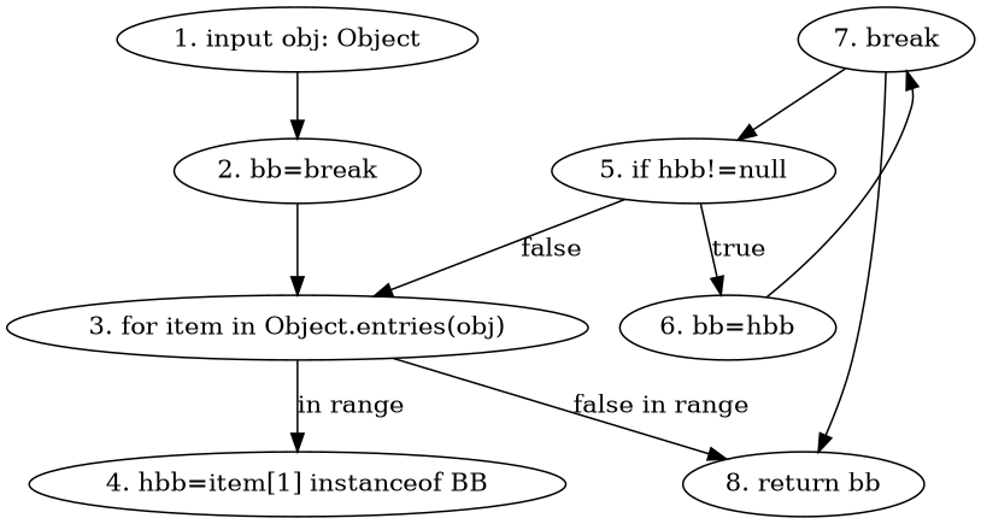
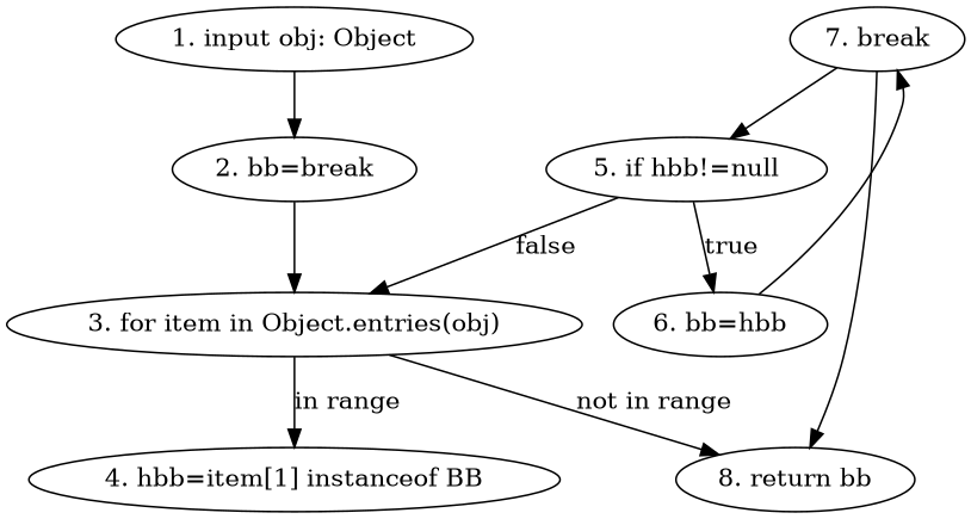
  digraph {
    n1 [label="1. input obj: Object"]
    n2 [label="2. bb=break"]
    n3 [label="3. for item in Object.entries(obj)"]
    n4 [label="4. hbb=item[1] instanceof BB"]
    n5 [label="8. return bb"]
    n6 [label="5. if hbb!=null"]
    n7 [label="6. bb=hbb"]
    n8 [label="7. break"]
    n1 -> n2
    n2 -> n3
    n3 -> n4 [label="in range"]
-   n3 -> n5 [label="false in range"]
+   n3 -> n5 [label="not in range"]
    n6 -> n3 [label=false]
    n6 -> n7 [label=true]
    n7 -> n8
    n8 -> n5
    n8 -> n6
  }
